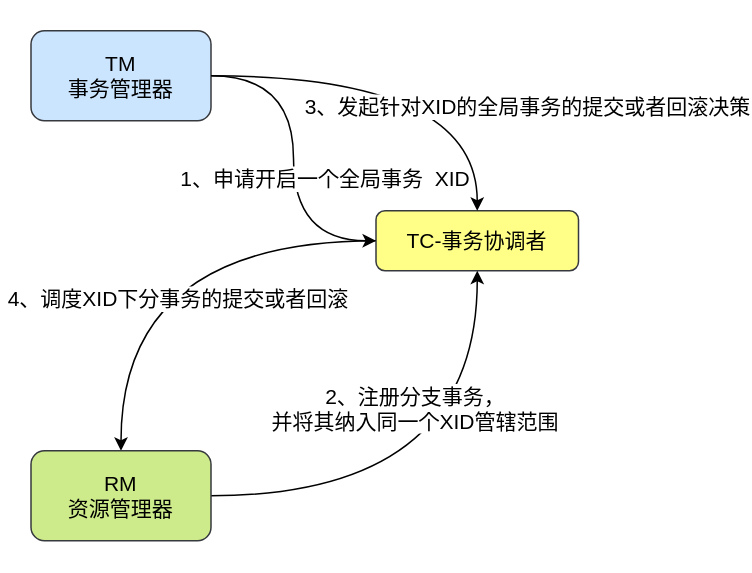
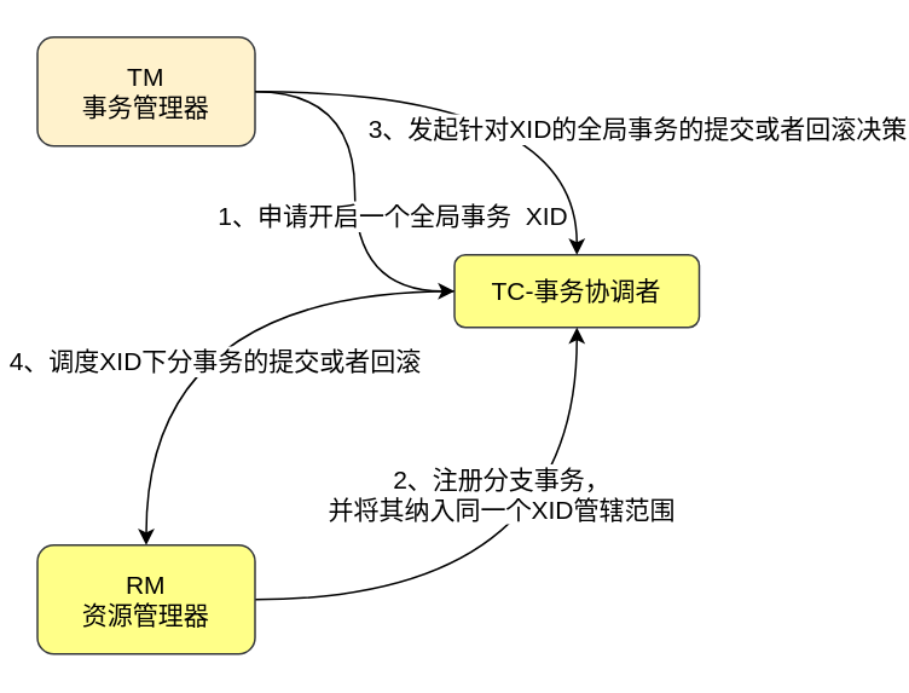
  <mxCell id="0" />
  <mxCell id="1" parent="0" />
  <mxCell id="2" value="" style="edgeStyle=orthogonalEdgeStyle;curved=1;rounded=0;orthogonalLoop=1;jettySize=auto;html=1;fontSize=14;" edge="1" parent="1" source="4" target="10"><mxGeometry relative="1" as="geometry"><mxPoint x="10" y="422" as="targetPoint" /></mxGeometry></mxCell>
  <mxCell id="3" value="4、调度XID下分事务的提交或者回滚" style="edgeLabel;html=1;align=center;verticalAlign=middle;resizable=0;points=[];fontSize=14;" vertex="1" connectable="0" parent="2"><mxGeometry x="0.342" y="37" relative="1" as="geometry"><mxPoint as="offset" /></mxGeometry></mxCell>
  <mxCell id="4" value="TC-事务协调者" style="rounded=1;whiteSpace=wrap;html=1;fontSize=14;fillColor=#ffff88;strokeColor=#36393d;" vertex="1" parent="1"><mxGeometry x="250" y="140" width="135" height="40" as="geometry" /></mxCell>
  <mxCell id="5" value="" style="edgeStyle=orthogonalEdgeStyle;rounded=0;orthogonalLoop=1;jettySize=auto;html=1;fontSize=14;entryX=0;entryY=0.5;entryDx=0;entryDy=0;curved=1;" edge="1" parent="1" source="7" target="4"><mxGeometry relative="1" as="geometry"><mxPoint x="150" y="160" as="targetPoint" /></mxGeometry></mxCell>
  <mxCell id="6" value="1、申请开启一个全局事务&amp;nbsp; XID" style="edgeLabel;html=1;align=center;verticalAlign=middle;resizable=0;points=[];fontSize=14;" vertex="1" connectable="0" parent="5"><mxGeometry x="-0.135" y="9" relative="1" as="geometry"><mxPoint x="11" y="28" as="offset" /></mxGeometry></mxCell>
- <mxCell id="7" value="TM&lt;br&gt;事务管理器" style="rounded=1;whiteSpace=wrap;html=1;fontSize=14;fillColor=#cce5ff;strokeColor=#36393d;" vertex="1" parent="1"><mxGeometry x="20" y="20" width="120" height="60" as="geometry" /></mxCell>
+ <mxCell id="7" value="TM&lt;br&gt;事务管理器" style="rounded=1;whiteSpace=wrap;html=1;fontSize=14;fillColor=#fff2cc;strokeColor=#36393d;" vertex="1" parent="1"><mxGeometry x="20" y="20" width="120" height="60" as="geometry" /></mxCell>
  <mxCell id="8" value="" style="edgeStyle=orthogonalEdgeStyle;curved=1;rounded=0;orthogonalLoop=1;jettySize=auto;html=1;fontSize=14;" edge="1" parent="1" source="10" target="4"><mxGeometry relative="1" as="geometry"><mxPoint x="160" y="270" as="targetPoint" /></mxGeometry></mxCell>
  <mxCell id="9" value="2、注册分支事务，&lt;br&gt;并将其纳入同一个XID管辖范围" style="edgeLabel;html=1;align=center;verticalAlign=middle;resizable=0;points=[];fontSize=14;" vertex="1" connectable="0" parent="8"><mxGeometry x="-0.174" y="59" relative="1" as="geometry"><mxPoint as="offset" /></mxGeometry></mxCell>
- <mxCell id="10" value="RM&lt;br&gt;资源管理器" style="rounded=1;whiteSpace=wrap;html=1;fontSize=14;fillColor=#cdeb8b;strokeColor=#36393d;" vertex="1" parent="1"><mxGeometry x="20" y="300" width="120" height="60" as="geometry" /></mxCell>
+ <mxCell id="10" value="RM&lt;br&gt;资源管理器" style="rounded=1;whiteSpace=wrap;html=1;fontSize=14;fillColor=#ffff88;strokeColor=#36393d;" vertex="1" parent="1"><mxGeometry x="20" y="300" width="120" height="60" as="geometry" /></mxCell>
  <mxCell id="11" value="" style="endArrow=classic;html=1;fontSize=14;entryX=0.5;entryY=0;entryDx=0;entryDy=0;edgeStyle=orthogonalEdgeStyle;curved=1;" edge="1" parent="1" source="7" target="4"><mxGeometry width="50" height="50" relative="1" as="geometry"><mxPoint x="80" y="20" as="sourcePoint" /><mxPoint x="340" y="170" as="targetPoint" /></mxGeometry></mxCell>
  <mxCell id="12" value="3、发起针对XID的全局事务的提交或者回滚决策" style="edgeLabel;html=1;align=center;verticalAlign=middle;resizable=0;points=[];fontSize=14;" vertex="1" connectable="0" parent="11"><mxGeometry x="-0.132" y="-5" relative="1" as="geometry"><mxPoint x="94" y="15" as="offset" /></mxGeometry></mxCell>
